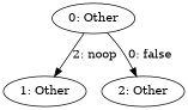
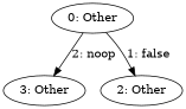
  digraph {
    n1 [label="0: Other"]
-   n2 [label="1: Other"]
+   n2 [label="3: Other"]
    n3 [label="2: Other"]
    n1 -> n2 [label="2: noop"]
-   n1 -> n3 [label="0: false"]
+   n1 -> n3 [label="1: false"]
  }
